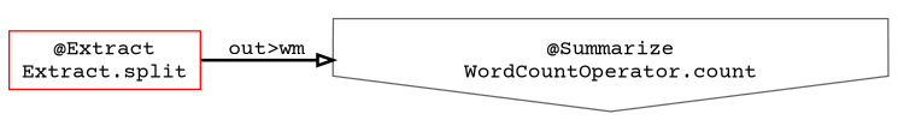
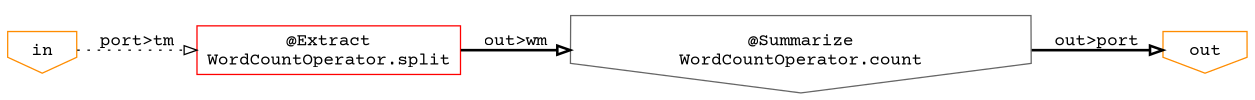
  digraph {
    fontname="Courier Prime"
    rankdir=LR
    node [color=darkorange fontname="Courier Prime" shape=invhouse]
    edge [arrowhead=onormal fontname="Courier Prime" style=bold]
    n1 [color=gray40 label="@Summarize\nWordCountOperator.count"]
-   n3 [color=red label="@Extract\nExtract.split" shape=box]
+   n2 [label=out]
+   n3 [color=red label="@Extract\nWordCountOperator.split" shape=box]
+   n4 [label=in]
+   n1 -> n2 [label="out>port"]
    n3 -> n1 [label="out>wm"]
+   n4 -> n3 [label="port>tm" style=dotted]
  }
